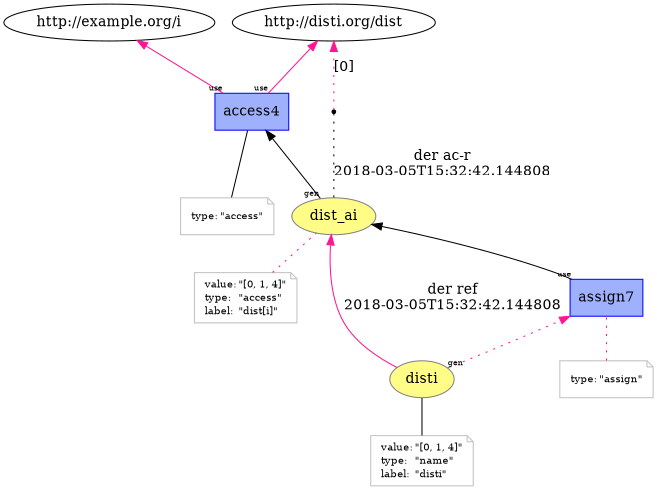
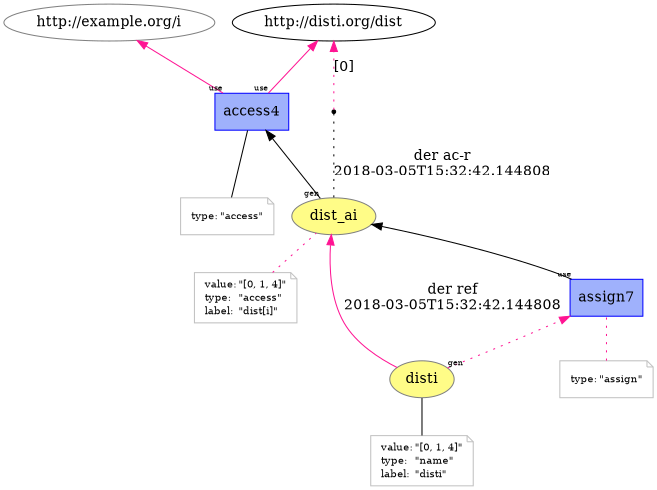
  digraph {
    rankdir=BT
    node [color=gray]
    edge [color=deeppink labelangle=60.0 labeldistance=1.5 labelfontsize=8 rotation=20 style=solid]
    n1 [color="#808080" fillcolor="#FFFC87" label=dist_ai style=filled]
    n2 [color="#0000FF" fillcolor="#9FB1FC" label=access4 shape=polygon sides=4 style=filled]
    bn0 [shape=point color=""]
    n4 [label="http://disti.org/dist" color=""]
-   "http://example.org/i" [color=""]
+   "http://example.org/i" [color="#808080"]
    n6 [fontcolor=black fontsize=10 label=<<TABLE cellpadding="0" border="0"> 	<TR> 	    <TD align="left">value:</TD> 	    <TD align="left">&quot;[0, 1, 4]&quot;</TD> 	</TR> 	<TR> 	    <TD align="left">type:</TD> 	    <TD align="left">&quot;access&quot;</TD> 	</TR> 	<TR> 	    <TD align="left">label:</TD> 	    <TD align="left">&quot;dist[i]&quot;</TD> 	</TR> </TABLE>> shape=note]
    n7 [fontcolor=black fontsize=10 label=<<TABLE cellpadding="0" border="0"> 	<TR> 	    <TD align="left">type:</TD> 	    <TD align="left">&quot;access&quot;</TD> 	</TR> </TABLE>> shape=note]
    n8 [color="#808080" fillcolor="#FFFC87" label=disti style=filled]
    n9 [color="#0000FF" fillcolor="#9FB1FC" label=assign7 shape=polygon sides=4 style=filled]
    n10 [fontcolor=black fontsize=10 label=<<TABLE cellpadding="0" border="0"> 	<TR> 	    <TD align="left">value:</TD> 	    <TD align="left">&quot;[0, 1, 4]&quot;</TD> 	</TR> 	<TR> 	    <TD align="left">type:</TD> 	    <TD align="left">&quot;name&quot;</TD> 	</TR> 	<TR> 	    <TD align="left">label:</TD> 	    <TD align="left">&quot;disti&quot;</TD> 	</TR> </TABLE>> shape=note]
    n11 [fontcolor=black fontsize=10 label=<<TABLE cellpadding="0" border="0"> 	<TR> 	    <TD align="left">type:</TD> 	    <TD align="left">&quot;assign&quot;</TD> 	</TR> </TABLE>> shape=note]
    n1 -> n2 [color=black taillabel=gen]
    n1 -> bn0 [arrowhead=none color=black label="der ac-r\n2018-03-05T15:32:42.144808" style=dotted labelangle="" labeldistance="" labelfontsize="" rotation=""]
    n2 -> n4 [taillabel=use]
    n2 -> "http://example.org/i" [taillabel=use]
    bn0 -> n4 [label="[0]" style=dotted]
    n6 -> n1 [arrowhead=none style=dotted labelangle="" labeldistance="" labelfontsize="" rotation=""]
    n7 -> n2 [arrowhead=none color=black labelangle="" labeldistance="" labelfontsize="" rotation=""]
    n8 -> n1 [label="der ref\n2018-03-05T15:32:42.144808"]
    n8 -> n9 [style=dotted taillabel=gen]
    n9 -> n1 [color=black taillabel=use]
    n10 -> n8 [arrowhead=none color=black labelangle="" labeldistance="" labelfontsize="" rotation=""]
    n11 -> n9 [arrowhead=none style=dotted labelangle="" labeldistance="" labelfontsize="" rotation=""]
  }
